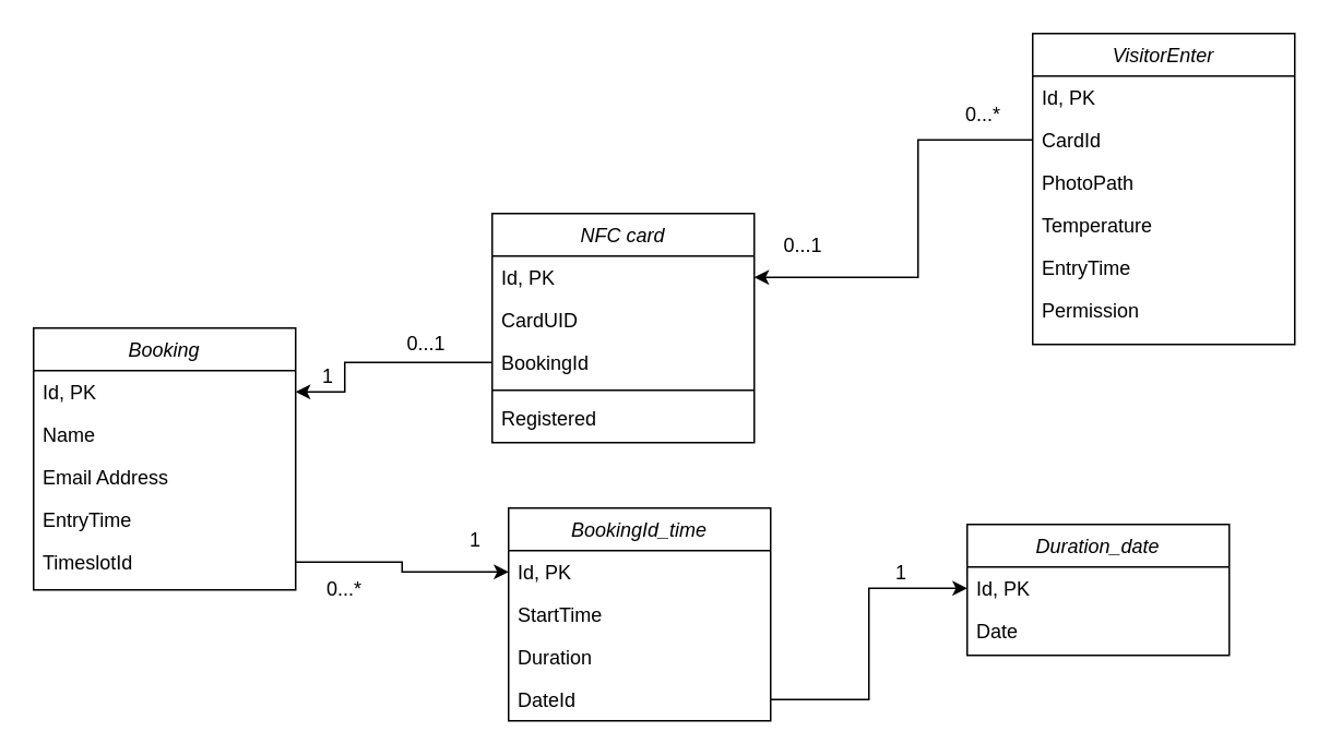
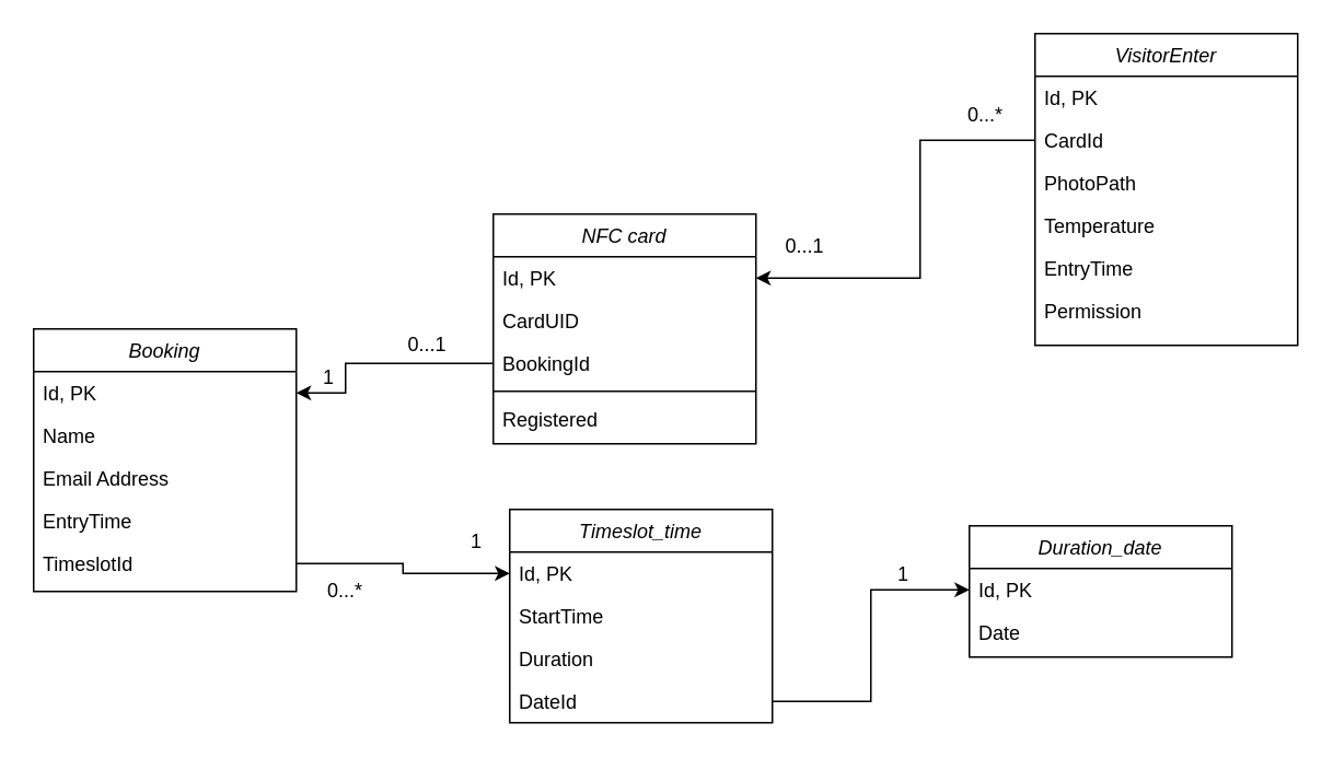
  <mxCell id="0" />
  <mxCell id="1" parent="0" />
  <mxCell id="2" value="Booking" style="swimlane;fontStyle=2;align=center;verticalAlign=top;childLayout=stackLayout;horizontal=1;startSize=26;horizontalStack=0;resizeParent=1;resizeLast=0;collapsible=1;marginBottom=0;rounded=0;shadow=0;strokeWidth=1;" parent="1" vertex="1"><mxGeometry x="20" y="200" width="160" height="160" as="geometry"><mxRectangle x="230" y="140" width="160" height="26" as="alternateBounds" /></mxGeometry></mxCell>
  <mxCell id="3" value="Id, PK" style="text;align=left;verticalAlign=top;spacingLeft=4;spacingRight=4;overflow=hidden;rotatable=0;points=[[0,0.5],[1,0.5]];portConstraint=eastwest;" parent="2" vertex="1"><mxGeometry y="26" width="160" height="26" as="geometry" /></mxCell>
  <mxCell id="4" value="Name" style="text;align=left;verticalAlign=top;spacingLeft=4;spacingRight=4;overflow=hidden;rotatable=0;points=[[0,0.5],[1,0.5]];portConstraint=eastwest;rounded=0;shadow=0;html=0;" parent="2" vertex="1"><mxGeometry y="52" width="160" height="26" as="geometry" /></mxCell>
  <mxCell id="5" value="Email Address" style="text;align=left;verticalAlign=top;spacingLeft=4;spacingRight=4;overflow=hidden;rotatable=0;points=[[0,0.5],[1,0.5]];portConstraint=eastwest;rounded=0;shadow=0;html=0;" parent="2" vertex="1"><mxGeometry y="78" width="160" height="26" as="geometry" /></mxCell>
  <mxCell id="6" value="EntryTime" style="text;align=left;verticalAlign=top;spacingLeft=4;spacingRight=4;overflow=hidden;rotatable=0;points=[[0,0.5],[1,0.5]];portConstraint=eastwest;" vertex="1" parent="2"><mxGeometry y="104" width="160" height="26" as="geometry" /></mxCell>
  <mxCell id="7" value="TimeslotId" style="text;align=left;verticalAlign=top;spacingLeft=4;spacingRight=4;overflow=hidden;rotatable=0;points=[[0,0.5],[1,0.5]];portConstraint=eastwest;" parent="2" vertex="1"><mxGeometry y="130" width="160" height="26" as="geometry" /></mxCell>
  <mxCell id="8" value="NFC card" style="swimlane;fontStyle=2;align=center;verticalAlign=top;childLayout=stackLayout;horizontal=1;startSize=26;horizontalStack=0;resizeParent=1;resizeLast=0;collapsible=1;marginBottom=0;rounded=0;shadow=0;strokeWidth=1;" vertex="1" parent="1"><mxGeometry x="300" y="130" width="160" height="140" as="geometry"><mxRectangle x="230" y="140" width="160" height="26" as="alternateBounds" /></mxGeometry></mxCell>
  <mxCell id="9" value="Id, PK" style="text;align=left;verticalAlign=top;spacingLeft=4;spacingRight=4;overflow=hidden;rotatable=0;points=[[0,0.5],[1,0.5]];portConstraint=eastwest;" vertex="1" parent="8"><mxGeometry y="26" width="160" height="26" as="geometry" /></mxCell>
  <mxCell id="10" value="CardUID" style="text;align=left;verticalAlign=top;spacingLeft=4;spacingRight=4;overflow=hidden;rotatable=0;points=[[0,0.5],[1,0.5]];portConstraint=eastwest;rounded=0;shadow=0;html=0;" vertex="1" parent="8"><mxGeometry y="52" width="160" height="26" as="geometry" /></mxCell>
  <mxCell id="11" value="BookingId" style="text;align=left;verticalAlign=top;spacingLeft=4;spacingRight=4;overflow=hidden;rotatable=0;points=[[0,0.5],[1,0.5]];portConstraint=eastwest;rounded=0;shadow=0;html=0;" vertex="1" parent="8"><mxGeometry y="78" width="160" height="26" as="geometry" /></mxCell>
  <mxCell id="12" value="" style="line;html=1;strokeWidth=1;align=left;verticalAlign=middle;spacingTop=-1;spacingLeft=3;spacingRight=3;rotatable=0;labelPosition=right;points=[];portConstraint=eastwest;" parent="8" vertex="1"><mxGeometry y="104" width="160" height="8" as="geometry" /></mxCell>
  <mxCell id="13" value="Registered" style="text;align=left;verticalAlign=top;spacingLeft=4;spacingRight=4;overflow=hidden;rotatable=0;points=[[0,0.5],[1,0.5]];portConstraint=eastwest;" vertex="1" parent="8"><mxGeometry y="112" width="160" height="26" as="geometry" /></mxCell>
  <mxCell id="14" value="Duration_date" style="swimlane;fontStyle=2;align=center;verticalAlign=top;childLayout=stackLayout;horizontal=1;startSize=26;horizontalStack=0;resizeParent=1;resizeLast=0;collapsible=1;marginBottom=0;rounded=0;shadow=0;strokeWidth=1;" vertex="1" parent="1"><mxGeometry x="590" y="320" width="160" height="80" as="geometry"><mxRectangle x="230" y="140" width="160" height="26" as="alternateBounds" /></mxGeometry></mxCell>
  <mxCell id="15" value="Id, PK" style="text;align=left;verticalAlign=top;spacingLeft=4;spacingRight=4;overflow=hidden;rotatable=0;points=[[0,0.5],[1,0.5]];portConstraint=eastwest;" vertex="1" parent="14"><mxGeometry y="26" width="160" height="26" as="geometry" /></mxCell>
  <mxCell id="16" value="Date&#10;" style="text;align=left;verticalAlign=top;spacingLeft=4;spacingRight=4;overflow=hidden;rotatable=0;points=[[0,0.5],[1,0.5]];portConstraint=eastwest;rounded=0;shadow=0;html=0;" vertex="1" parent="14"><mxGeometry y="52" width="160" height="26" as="geometry" /></mxCell>
- <mxCell id="17" value="BookingId_time" style="swimlane;fontStyle=2;align=center;verticalAlign=top;childLayout=stackLayout;horizontal=1;startSize=26;horizontalStack=0;resizeParent=1;resizeLast=0;collapsible=1;marginBottom=0;rounded=0;shadow=0;strokeWidth=1;" vertex="1" parent="1"><mxGeometry x="310" y="310" width="160" height="130" as="geometry"><mxRectangle x="230" y="140" width="160" height="26" as="alternateBounds" /></mxGeometry></mxCell>
+ <mxCell id="17" value="Timeslot_time" style="swimlane;fontStyle=2;align=center;verticalAlign=top;childLayout=stackLayout;horizontal=1;startSize=26;horizontalStack=0;resizeParent=1;resizeLast=0;collapsible=1;marginBottom=0;rounded=0;shadow=0;strokeWidth=1;" vertex="1" parent="1"><mxGeometry x="310" y="310" width="160" height="130" as="geometry"><mxRectangle x="230" y="140" width="160" height="26" as="alternateBounds" /></mxGeometry></mxCell>
  <mxCell id="18" value="Id, PK" style="text;align=left;verticalAlign=top;spacingLeft=4;spacingRight=4;overflow=hidden;rotatable=0;points=[[0,0.5],[1,0.5]];portConstraint=eastwest;" vertex="1" parent="17"><mxGeometry y="26" width="160" height="26" as="geometry" /></mxCell>
  <mxCell id="19" value="StartTime" style="text;align=left;verticalAlign=top;spacingLeft=4;spacingRight=4;overflow=hidden;rotatable=0;points=[[0,0.5],[1,0.5]];portConstraint=eastwest;rounded=0;shadow=0;html=0;" vertex="1" parent="17"><mxGeometry y="52" width="160" height="26" as="geometry" /></mxCell>
  <mxCell id="20" value="Duration" style="text;align=left;verticalAlign=top;spacingLeft=4;spacingRight=4;overflow=hidden;rotatable=0;points=[[0,0.5],[1,0.5]];portConstraint=eastwest;rounded=0;shadow=0;html=0;" vertex="1" parent="17"><mxGeometry y="78" width="160" height="26" as="geometry" /></mxCell>
  <mxCell id="21" value="DateId&#10;" style="text;align=left;verticalAlign=top;spacingLeft=4;spacingRight=4;overflow=hidden;rotatable=0;points=[[0,0.5],[1,0.5]];portConstraint=eastwest;rounded=0;shadow=0;html=0;" vertex="1" parent="17"><mxGeometry y="104" width="160" height="26" as="geometry" /></mxCell>
  <mxCell id="22" value="VisitorEnter" style="swimlane;fontStyle=2;align=center;verticalAlign=top;childLayout=stackLayout;horizontal=1;startSize=26;horizontalStack=0;resizeParent=1;resizeLast=0;collapsible=1;marginBottom=0;rounded=0;shadow=0;strokeWidth=1;" vertex="1" parent="1"><mxGeometry x="630" y="20" width="160" height="190" as="geometry"><mxRectangle x="230" y="140" width="160" height="26" as="alternateBounds" /></mxGeometry></mxCell>
  <mxCell id="23" value="Id, PK" style="text;align=left;verticalAlign=top;spacingLeft=4;spacingRight=4;overflow=hidden;rotatable=0;points=[[0,0.5],[1,0.5]];portConstraint=eastwest;" vertex="1" parent="22"><mxGeometry y="26" width="160" height="26" as="geometry" /></mxCell>
  <mxCell id="24" value="CardId" style="text;align=left;verticalAlign=top;spacingLeft=4;spacingRight=4;overflow=hidden;rotatable=0;points=[[0,0.5],[1,0.5]];portConstraint=eastwest;rounded=0;shadow=0;html=0;" vertex="1" parent="22"><mxGeometry y="52" width="160" height="26" as="geometry" /></mxCell>
  <mxCell id="25" value="PhotoPath" style="text;align=left;verticalAlign=top;spacingLeft=4;spacingRight=4;overflow=hidden;rotatable=0;points=[[0,0.5],[1,0.5]];portConstraint=eastwest;rounded=0;shadow=0;html=0;" vertex="1" parent="22"><mxGeometry y="78" width="160" height="26" as="geometry" /></mxCell>
  <mxCell id="26" value="Temperature" style="text;align=left;verticalAlign=top;spacingLeft=4;spacingRight=4;overflow=hidden;rotatable=0;points=[[0,0.5],[1,0.5]];portConstraint=eastwest;rounded=0;shadow=0;html=0;" vertex="1" parent="22"><mxGeometry y="104" width="160" height="26" as="geometry" /></mxCell>
  <mxCell id="27" value="EntryTime" style="text;align=left;verticalAlign=top;spacingLeft=4;spacingRight=4;overflow=hidden;rotatable=0;points=[[0,0.5],[1,0.5]];portConstraint=eastwest;rounded=0;shadow=0;html=0;" vertex="1" parent="22"><mxGeometry y="130" width="160" height="26" as="geometry" /></mxCell>
  <mxCell id="28" value="Permission" style="text;align=left;verticalAlign=top;spacingLeft=4;spacingRight=4;overflow=hidden;rotatable=0;points=[[0,0.5],[1,0.5]];portConstraint=eastwest;rounded=0;shadow=0;html=0;" vertex="1" parent="22"><mxGeometry y="156" width="160" height="26" as="geometry" /></mxCell>
  <mxCell id="29" value="1" style="text;html=1;strokeColor=none;fillColor=none;align=center;verticalAlign=middle;whiteSpace=wrap;rounded=0;" vertex="1" parent="1"><mxGeometry x="530" y="340" width="40" height="20" as="geometry" /></mxCell>
  <mxCell id="30" style="edgeStyle=orthogonalEdgeStyle;rounded=0;orthogonalLoop=1;jettySize=auto;html=1;exitX=1;exitY=0.5;exitDx=0;exitDy=0;entryX=0;entryY=0.5;entryDx=0;entryDy=0;" edge="1" parent="1" source="7" target="18"><mxGeometry relative="1" as="geometry" /></mxCell>
  <mxCell id="31" value="1" style="text;html=1;strokeColor=none;fillColor=none;align=center;verticalAlign=middle;whiteSpace=wrap;rounded=0;" vertex="1" parent="1"><mxGeometry x="270" y="320" width="40" height="20" as="geometry" /></mxCell>
  <mxCell id="32" value="0...*" style="text;html=1;strokeColor=none;fillColor=none;align=center;verticalAlign=middle;whiteSpace=wrap;rounded=0;" vertex="1" parent="1"><mxGeometry x="190" y="350" width="40" height="20" as="geometry" /></mxCell>
  <mxCell id="33" style="edgeStyle=orthogonalEdgeStyle;rounded=0;orthogonalLoop=1;jettySize=auto;html=1;exitX=0;exitY=0.5;exitDx=0;exitDy=0;entryX=1;entryY=0.5;entryDx=0;entryDy=0;" edge="1" parent="1" source="11" target="3"><mxGeometry relative="1" as="geometry"><Array as="points"><mxPoint x="210" y="221" /><mxPoint x="210" y="239" /></Array></mxGeometry></mxCell>
  <mxCell id="34" value="0...1" style="text;html=1;strokeColor=none;fillColor=none;align=center;verticalAlign=middle;whiteSpace=wrap;rounded=0;" vertex="1" parent="1"><mxGeometry x="470" y="140" width="40" height="20" as="geometry" /></mxCell>
  <mxCell id="35" value="0...*" style="text;html=1;strokeColor=none;fillColor=none;align=center;verticalAlign=middle;whiteSpace=wrap;rounded=0;" vertex="1" parent="1"><mxGeometry x="580" y="60" width="40" height="20" as="geometry" /></mxCell>
  <mxCell id="36" style="edgeStyle=orthogonalEdgeStyle;rounded=0;orthogonalLoop=1;jettySize=auto;html=1;exitX=0;exitY=0.5;exitDx=0;exitDy=0;entryX=1;entryY=0.5;entryDx=0;entryDy=0;" edge="1" parent="1" source="24" target="9"><mxGeometry relative="1" as="geometry"><Array as="points"><mxPoint x="560" y="85" /><mxPoint x="560" y="169" /></Array></mxGeometry></mxCell>
  <mxCell id="37" style="edgeStyle=orthogonalEdgeStyle;rounded=0;orthogonalLoop=1;jettySize=auto;html=1;exitX=1;exitY=0.5;exitDx=0;exitDy=0;" edge="1" parent="1" source="21" target="15"><mxGeometry relative="1" as="geometry" /></mxCell>
  <mxCell id="38" value="0...1" style="text;html=1;strokeColor=none;fillColor=none;align=center;verticalAlign=middle;whiteSpace=wrap;rounded=0;" vertex="1" parent="1"><mxGeometry x="240" y="200" width="40" height="20" as="geometry" /></mxCell>
  <mxCell id="39" value="1" style="text;html=1;strokeColor=none;fillColor=none;align=center;verticalAlign=middle;whiteSpace=wrap;rounded=0;" vertex="1" parent="1"><mxGeometry x="180" y="220" width="40" height="20" as="geometry" /></mxCell>
